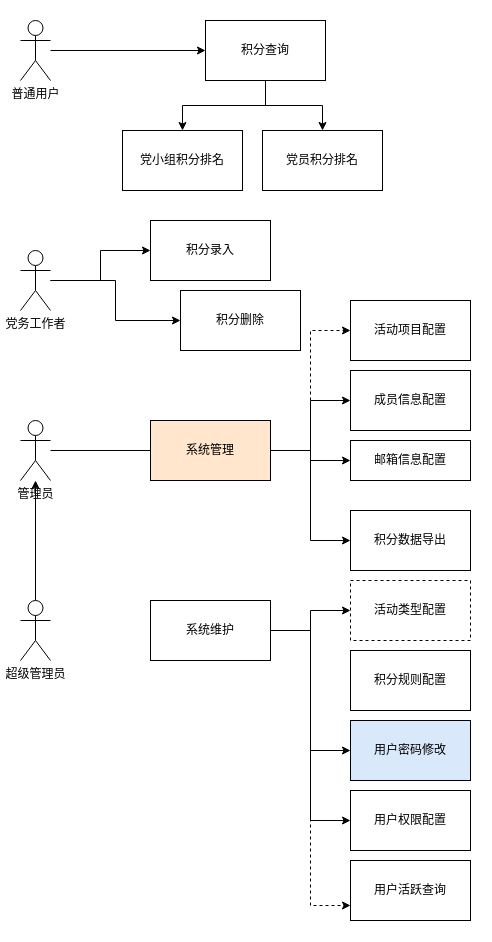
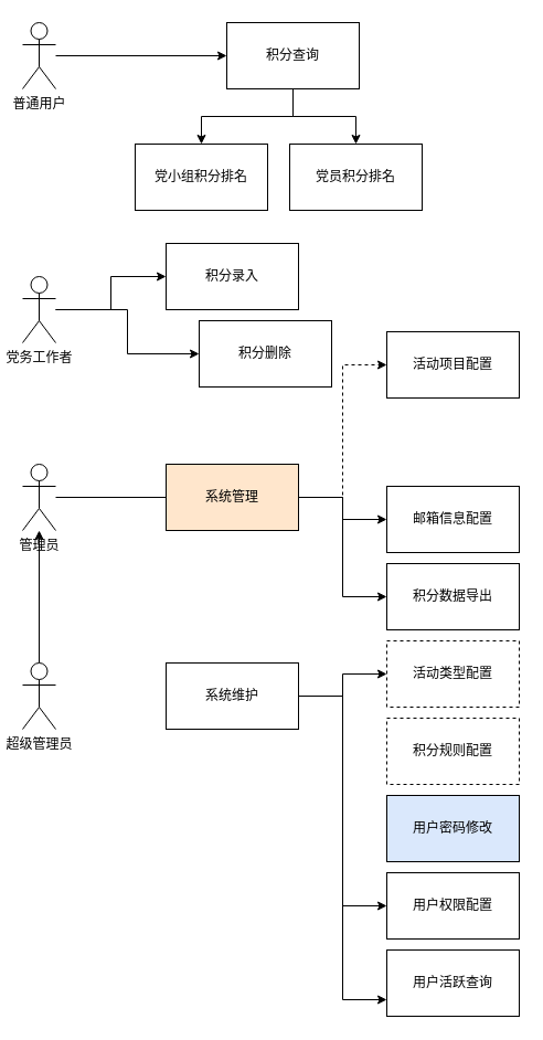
  <mxCell id="0" />
  <mxCell id="1" parent="0" />
  <mxCell id="2" style="edgeStyle=orthogonalEdgeStyle;rounded=0;orthogonalLoop=1;jettySize=auto;html=1;" edge="1" parent="1" source="4" target="25"><mxGeometry relative="1" as="geometry" /></mxCell>
  <mxCell id="3" style="edgeStyle=orthogonalEdgeStyle;rounded=0;orthogonalLoop=1;jettySize=auto;html=1;exitX=0.5;exitY=1;exitDx=0;exitDy=0;" edge="1" parent="1" source="4" target="26"><mxGeometry relative="1" as="geometry" /></mxCell>
  <mxCell id="4" value="积分查询" style="rounded=0;whiteSpace=wrap;html=1;" vertex="1" parent="1"><mxGeometry x="205" y="20" width="120" height="60" as="geometry" /></mxCell>
  <mxCell id="5" value="积分录入" style="rounded=0;whiteSpace=wrap;html=1;" vertex="1" parent="1"><mxGeometry x="150" y="220" width="120" height="60" as="geometry" /></mxCell>
- <mxCell id="6" style="edgeStyle=orthogonalEdgeStyle;rounded=0;orthogonalLoop=1;jettySize=auto;html=1;entryX=0;entryY=0.5;entryDx=0;entryDy=0;" edge="1" parent="1" source="10" target="27"><mxGeometry relative="1" as="geometry" /></mxCell>
  <mxCell id="7" style="edgeStyle=orthogonalEdgeStyle;rounded=0;orthogonalLoop=1;jettySize=auto;html=1;entryX=0;entryY=0.5;entryDx=0;entryDy=0;" edge="1" parent="1" source="10" target="28"><mxGeometry relative="1" as="geometry" /></mxCell>
  <mxCell id="8" style="edgeStyle=orthogonalEdgeStyle;rounded=0;orthogonalLoop=1;jettySize=auto;html=1;exitX=1;exitY=0.5;exitDx=0;exitDy=0;entryX=0;entryY=0.5;entryDx=0;entryDy=0;" edge="1" parent="1" source="10" target="29"><mxGeometry relative="1" as="geometry" /></mxCell>
  <mxCell id="9" style="edgeStyle=orthogonalEdgeStyle;rounded=0;orthogonalLoop=1;jettySize=auto;html=1;exitX=1;exitY=0.5;exitDx=0;exitDy=0;entryX=0;entryY=0.5;entryDx=0;entryDy=0;dashed=1;" edge="1" parent="1" source="10" target="30"><mxGeometry relative="1" as="geometry" /></mxCell>
  <mxCell id="10" value="系统管理" style="rounded=0;whiteSpace=wrap;html=1;fillColor=#ffe6cc;" vertex="1" parent="1"><mxGeometry y="420" width="120" height="60" as="geometry" x="150" /></mxCell>
  <mxCell id="11" style="edgeStyle=orthogonalEdgeStyle;rounded=0;orthogonalLoop=1;jettySize=auto;html=1;exitX=1;exitY=0.5;exitDx=0;exitDy=0;" edge="1" parent="1" source="15" target="32"><mxGeometry relative="1" as="geometry" /></mxCell>
- <mxCell id="12" style="edgeStyle=orthogonalEdgeStyle;rounded=0;orthogonalLoop=1;jettySize=auto;html=1;exitX=1;exitY=0.5;exitDx=0;exitDy=0;entryX=0;entryY=0.5;entryDx=0;entryDy=0;" edge="1" parent="1" source="15" target="34"><mxGeometry relative="1" as="geometry" /></mxCell>
  <mxCell id="13" style="edgeStyle=orthogonalEdgeStyle;rounded=0;orthogonalLoop=1;jettySize=auto;html=1;exitX=1;exitY=0.5;exitDx=0;exitDy=0;entryX=0;entryY=0.5;entryDx=0;entryDy=0;" edge="1" parent="1" source="15" target="35"><mxGeometry relative="1" as="geometry" /></mxCell>
- <mxCell id="14" style="edgeStyle=orthogonalEdgeStyle;rounded=0;orthogonalLoop=1;jettySize=auto;html=1;exitX=1;exitY=0.5;exitDx=0;exitDy=0;entryX=0;entryY=0.75;entryDx=0;entryDy=0;dashed=1;" edge="1" parent="1" source="15" target="36"><mxGeometry relative="1" as="geometry" /></mxCell>
+ <mxCell id="14" style="edgeStyle=orthogonalEdgeStyle;rounded=0;orthogonalLoop=1;jettySize=auto;html=1;exitX=1;exitY=0.5;exitDx=0;exitDy=0;entryX=0;entryY=0.75;entryDx=0;entryDy=0;" edge="1" parent="1" source="15" target="36"><mxGeometry relative="1" as="geometry" /></mxCell>
  <mxCell id="15" value="系统维护" style="rounded=0;whiteSpace=wrap;html=1;" vertex="1" parent="1"><mxGeometry y="600" width="120" height="60" as="geometry" x="150" /></mxCell>
  <mxCell id="16" value="" style="edgeStyle=orthogonalEdgeStyle;rounded=0;orthogonalLoop=1;jettySize=auto;html=1;" edge="1" parent="1" source="17" target="4"><mxGeometry relative="1" as="geometry" /></mxCell>
  <mxCell id="17" value="普通用户" style="shape=umlActor;verticalLabelPosition=bottom;verticalAlign=top;html=1;outlineConnect=0;" vertex="1" parent="1"><mxGeometry x="20" y="20" width="30" height="60" as="geometry" /></mxCell>
  <mxCell id="18" value="" style="edgeStyle=orthogonalEdgeStyle;rounded=0;orthogonalLoop=1;jettySize=auto;html=1;" edge="1" parent="1" source="20" target="5"><mxGeometry relative="1" as="geometry" /></mxCell>
  <mxCell id="19" style="edgeStyle=orthogonalEdgeStyle;rounded=0;orthogonalLoop=1;jettySize=auto;html=1;entryX=0;entryY=0.5;entryDx=0;entryDy=0;" edge="1" parent="1" source="20" target="31"><mxGeometry relative="1" as="geometry" /></mxCell>
  <mxCell id="20" value="党务工作者" style="shape=umlActor;verticalLabelPosition=bottom;verticalAlign=top;html=1;outlineConnect=0;" vertex="1" parent="1"><mxGeometry x="20" y="250" width="30" height="60" as="geometry" /></mxCell>
  <mxCell id="21" value="" style="edgeStyle=orthogonalEdgeStyle;rounded=0;orthogonalLoop=1;jettySize=auto;html=1;endArrow=none;" edge="1" parent="1" source="22" target="10"><mxGeometry relative="1" as="geometry" /></mxCell>
  <mxCell id="22" value="管理员" style="shape=umlActor;verticalLabelPosition=bottom;verticalAlign=top;html=1;outlineConnect=0;" vertex="1" parent="1"><mxGeometry x="20" y="420" width="30" height="60" as="geometry" /></mxCell>
  <mxCell id="23" value="" style="edgeStyle=orthogonalEdgeStyle;rounded=0;orthogonalLoop=1;jettySize=auto;html=1;" edge="1" parent="1" source="24" target="22"><mxGeometry relative="1" as="geometry" /></mxCell>
  <mxCell id="24" value="超级管理员" style="shape=umlActor;verticalLabelPosition=bottom;verticalAlign=top;html=1;outlineConnect=0;" vertex="1" parent="1"><mxGeometry x="20" y="600" width="30" height="60" as="geometry" /></mxCell>
  <mxCell id="25" value="党小组积分排名&lt;span style=&quot;color: rgba(0 , 0 , 0 , 0) ; font-family: monospace ; font-size: 0px&quot;&gt;%3CmxGraphModel%3E%3Croot%3E%3CmxCell%20id%3D%220%22%2F%3E%3CmxCell%20id%3D%221%22%20parent%3D%220%22%2F%3E%3CmxCell%20id%3D%222%22%20value%3D%22%E6%99%AE%E9%80%9A%E7%94%A8%E6%88%B7%22%20style%3D%22shape%3DumlActor%3BverticalLabelPosition%3Dbottom%3BverticalAlign%3Dtop%3Bhtml%3D1%3BoutlineConnect%3D0%3B%22%20vertex%3D%221%22%20parent%3D%221%22%3E%3CmxGeometry%20x%3D%2280%22%20y%3D%2260%22%20width%3D%2230%22%20height%3D%2260%22%20as%3D%22geometry%22%2F%3E%3C%2FmxCell%3E%3C%2Froot%3E%3C%2FmxGraphModel%3E&lt;/span&gt;" style="rounded=0;whiteSpace=wrap;html=1;" vertex="1" parent="1"><mxGeometry x="122" y="130" width="120" height="60" as="geometry" /></mxCell>
  <mxCell id="26" value="党员积分排名&lt;span style=&quot;color: rgba(0 , 0 , 0 , 0) ; font-family: monospace ; font-size: 0px&quot;&gt;%3CmxGraphModel%3E%3Croot%3E%3CmxCell%20id%3D%220%22%2F%3E%3CmxCell%20id%3D%221%22%20parent%3D%220%22%2F%3E%3CmxCell%20id%3D%222%22%20value%3D%22%E6%99%AE%E9%80%9A%E7%94%A8%E6%88%B7%22%20style%3D%22shape%3DumlActor%3BverticalLabelPosition%3Dbottom%3BverticalAlign%3Dtop%3Bhtml%3D1%3BoutlineConnect%3D0%3B%22%20vertex%3D%221%22%20parent%3D%221%22%3E%3CmxGeometry%20x%3D%2280%22%20y%3D%2260%22%20width%3D%2230%22%20height%3D%2260%22%20as%3D%22geometry%22%2F%3E%3C%2FmxCell%3E%3C%2Froot%3E%3C%2FmxGraphModel%3E&lt;/span&gt;" style="rounded=0;whiteSpace=wrap;html=1;" vertex="1" parent="1"><mxGeometry x="262" y="130" width="120" height="60" as="geometry" /></mxCell>
- <mxCell id="27" value="成员信息配置" style="rounded=0;whiteSpace=wrap;html=1;" vertex="1" parent="1"><mxGeometry x="350" y="370" width="120" height="60" as="geometry" /></mxCell>
- <mxCell id="28" value="邮箱信息配置" style="rounded=0;whiteSpace=wrap;html=1;" vertex="1" parent="1"><mxGeometry x="350" y="440" width="120" height="40" as="geometry" /></mxCell>
+ <mxCell id="28" value="邮箱信息配置" style="rounded=0;whiteSpace=wrap;html=1;" vertex="1" parent="1"><mxGeometry x="350" y="440" width="120" height="60" as="geometry" /></mxCell>
  <mxCell id="29" value="积分数据导出" style="rounded=0;whiteSpace=wrap;html=1;" vertex="1" parent="1"><mxGeometry x="350" y="510" width="120" height="60" as="geometry" /></mxCell>
  <mxCell id="30" value="活动项目配置" style="rounded=0;whiteSpace=wrap;html=1;" vertex="1" parent="1"><mxGeometry x="350" y="300" width="120" height="60" as="geometry" /></mxCell>
  <mxCell id="31" value="积分删除" style="rounded=0;whiteSpace=wrap;html=1;" vertex="1" parent="1"><mxGeometry x="180" y="290" width="120" height="60" as="geometry" /></mxCell>
  <mxCell id="32" value="活动类型配置" style="rounded=0;whiteSpace=wrap;html=1;dashed=1;" vertex="1" parent="1"><mxGeometry x="350" y="580" width="120" height="60" as="geometry" /></mxCell>
- <mxCell id="33" value="积分规则配置" style="rounded=0;whiteSpace=wrap;html=1;" vertex="1" parent="1"><mxGeometry x="350" y="650" width="120" height="60" as="geometry" /></mxCell>
+ <mxCell id="33" value="积分规则配置" style="rounded=0;whiteSpace=wrap;html=1;dashed=1;" vertex="1" parent="1"><mxGeometry x="350" y="650" width="120" height="60" as="geometry" /></mxCell>
  <mxCell id="34" value="用户密码修改" style="rounded=0;whiteSpace=wrap;html=1;fillColor=#dae8fc;" vertex="1" parent="1"><mxGeometry x="350" y="720" width="120" height="60" as="geometry" /></mxCell>
  <mxCell id="35" value="用户权限配置" style="rounded=0;whiteSpace=wrap;html=1;" vertex="1" parent="1"><mxGeometry x="350" y="790" width="120" height="60" as="geometry" /></mxCell>
  <mxCell id="36" value="用户活跃查询" style="rounded=0;whiteSpace=wrap;html=1;" vertex="1" parent="1"><mxGeometry x="350" y="860" width="120" height="60" as="geometry" /></mxCell>
